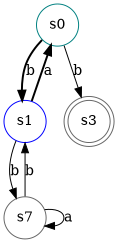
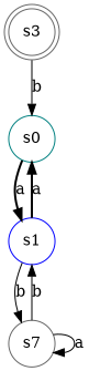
  digraph {
    node [color=gray40 shape=circle]
    edge [style=solid]
    s0 [color=teal]
    s1 [color=blue]
    n3 [label=s7]
    s3 [shape=doublecircle]
    subgraph sub_1 {
      s0
      s1
      n3
    }
    subgraph sub_2 {
      s3
    }
-   s0 -> s1 [label=b style=bold]
-   s0 -> s3 [label=b]
+   s0 -> s1 [label=a style=bold]
+   s3 -> s0 [label=b]
    s1 -> s0 [label=a style=bold]
    s1 -> n3 [label=b]
    n3 -> s1 [label=b]
    n3 -> n3 [label=a]
  }
